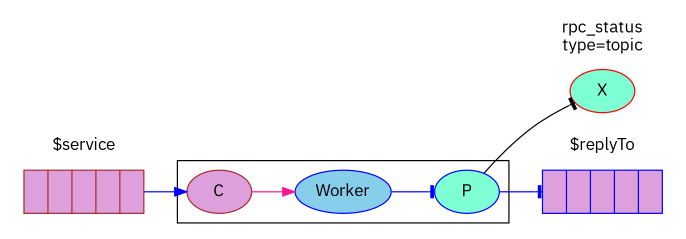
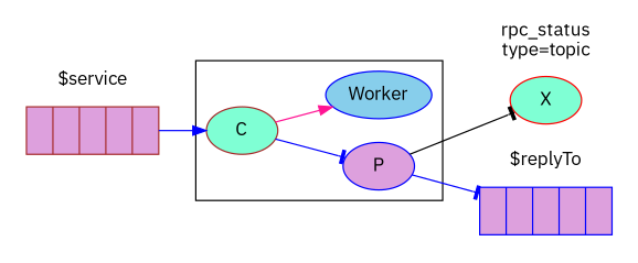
  digraph {
    bgcolor=white
    fontname="IBM Plex Sans"
    rankdir=LR
    node [color=blue fillcolor=plum fontname="IBM Plex Sans" style=filled]
    edge [arrowhead=tee color=blue fontname="IBM Plex Sans"]
-   n1 [fillcolor=aquamarine label=P]
-   n2 [color=brown label=C]
+   n1 [label=P]
+   n2 [color=brown fillcolor=aquamarine label=C]
    n3 [fillcolor=skyblue label=Worker]
    n4 [color=red fillcolor=aquamarine label=X]
    n5 [color=brown label="{||||}" shape=record]
    n6 [label="{||||}" shape=record]
    subgraph cluster_1 {
      n1
      n2
      n3
    }
    subgraph cluster_2 {
      color=transparent
      label="rpc_status\ntype=topic"
      n4
    }
    subgraph cluster_3 {
      color=transparent
      label="$service"
      n5
    }
    subgraph cluster_4 {
      color=transparent
      label="$replyTo"
      n6
    }
    n1 -> n4 [color=black]
    n1 -> n6
    n2 -> n3 [arrowhead=normal color=deeppink]
-   n3 -> n1
+   n2 -> n1
    n5 -> n2 [arrowhead=normal]
  }
